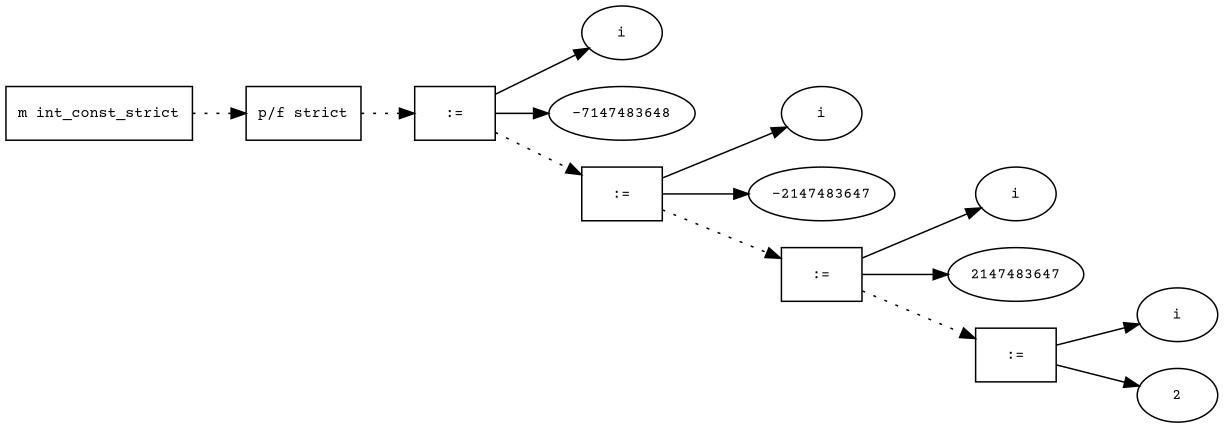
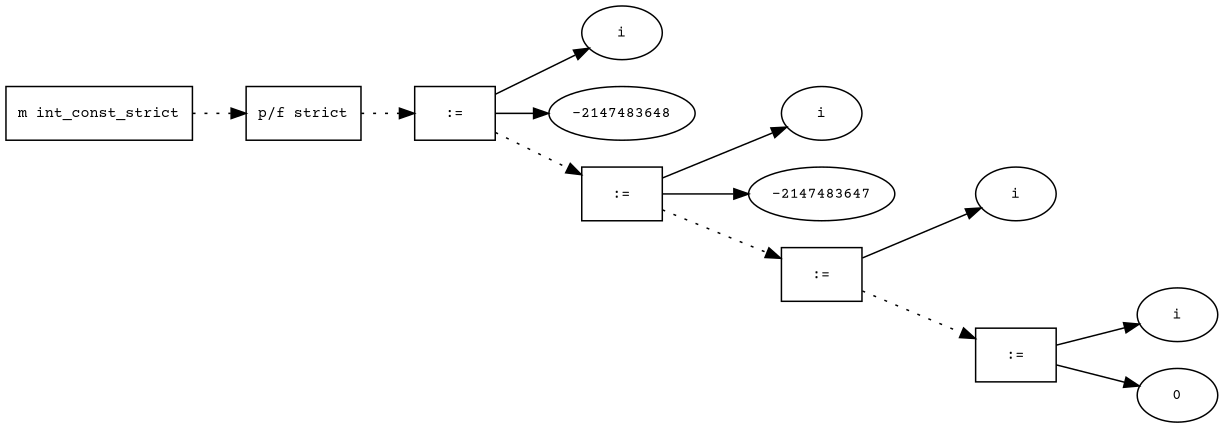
  digraph {
    fontname="Courier Prime"
    fontsize=10
    rankdir=LR
    node [fontname="Courier Prime" fontsize=10 shape=ellipse]
    edge [fontname="Courier Prime" fontsize=10]
    n1 [label="m int_const_strict" shape=box]
    n2 [label="p/f strict" shape=box]
    n3 [label=":=" shape=box]
    n4 [label=i]
-   n5 [label=-7147483648]
+   n5 [label=-2147483648]
    n6 [label=":=" shape=box]
    n7 [label=i]
    n8 [label=-2147483647]
    n9 [label=":=" shape=box]
    n10 [label=i]
-   n11 [label=2147483647]
    n12 [label=":=" shape=box]
    n13 [label=i]
-   n14 [label=2]
+   n14 [label=0]
    n1 -> n2 [style=dotted]
    n2 -> n3 [style=dotted]
    n3 -> n4
    n3 -> n5
    n3 -> n6 [style=dotted]
    n6 -> n7
    n6 -> n8
    n6 -> n9 [style=dotted]
    n9 -> n10
-   n9 -> n11
    n9 -> n12 [style=dotted]
    n12 -> n13
    n12 -> n14
  }
